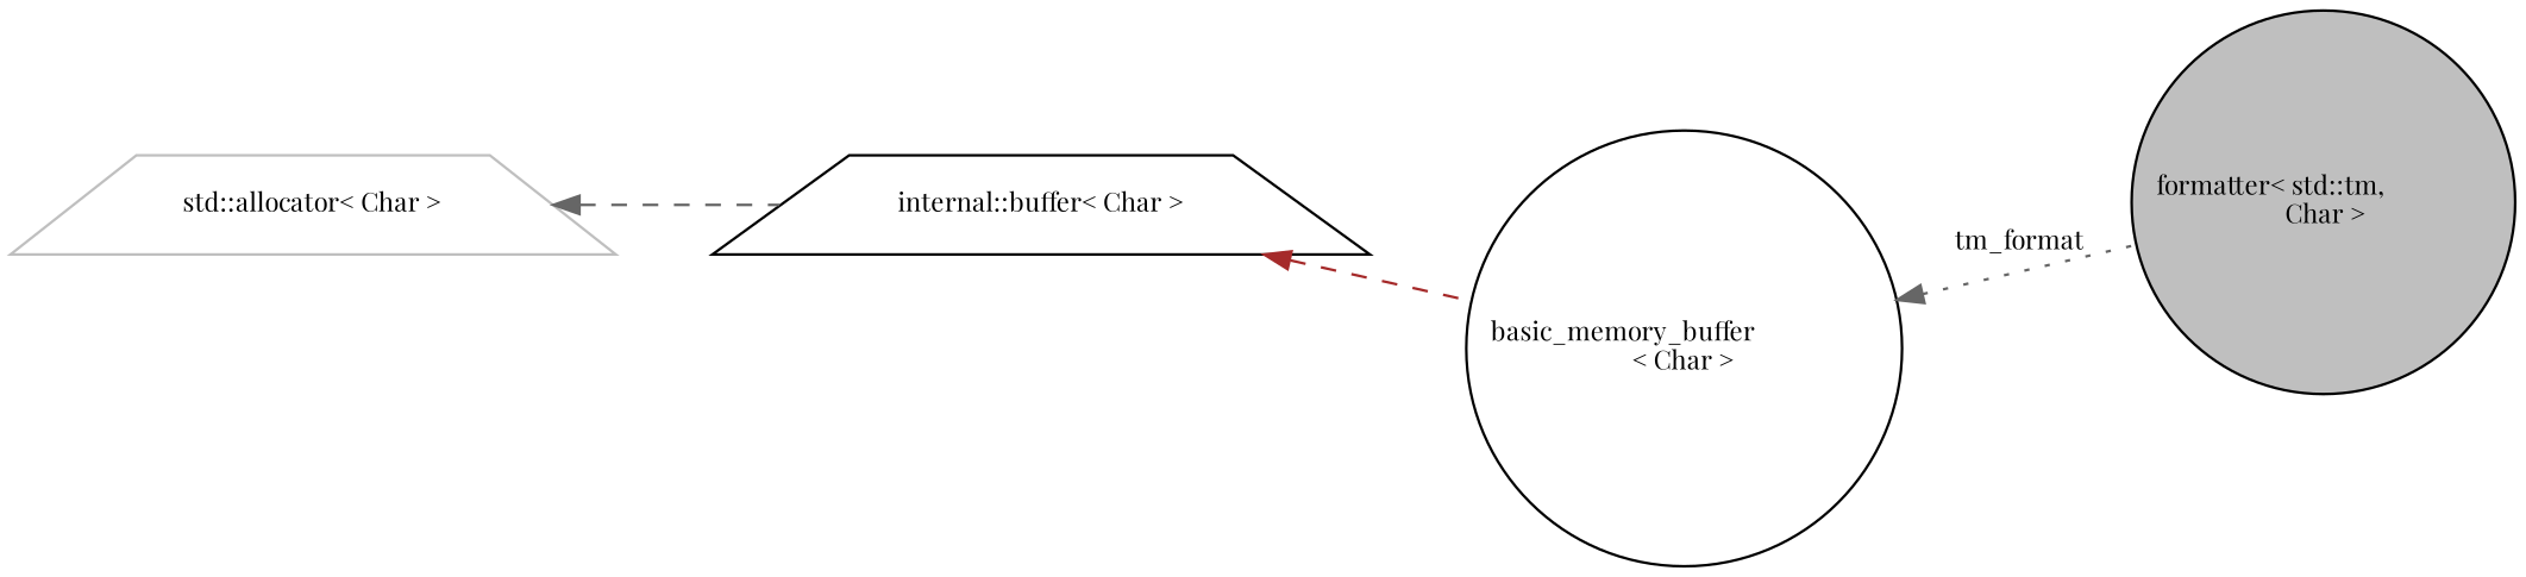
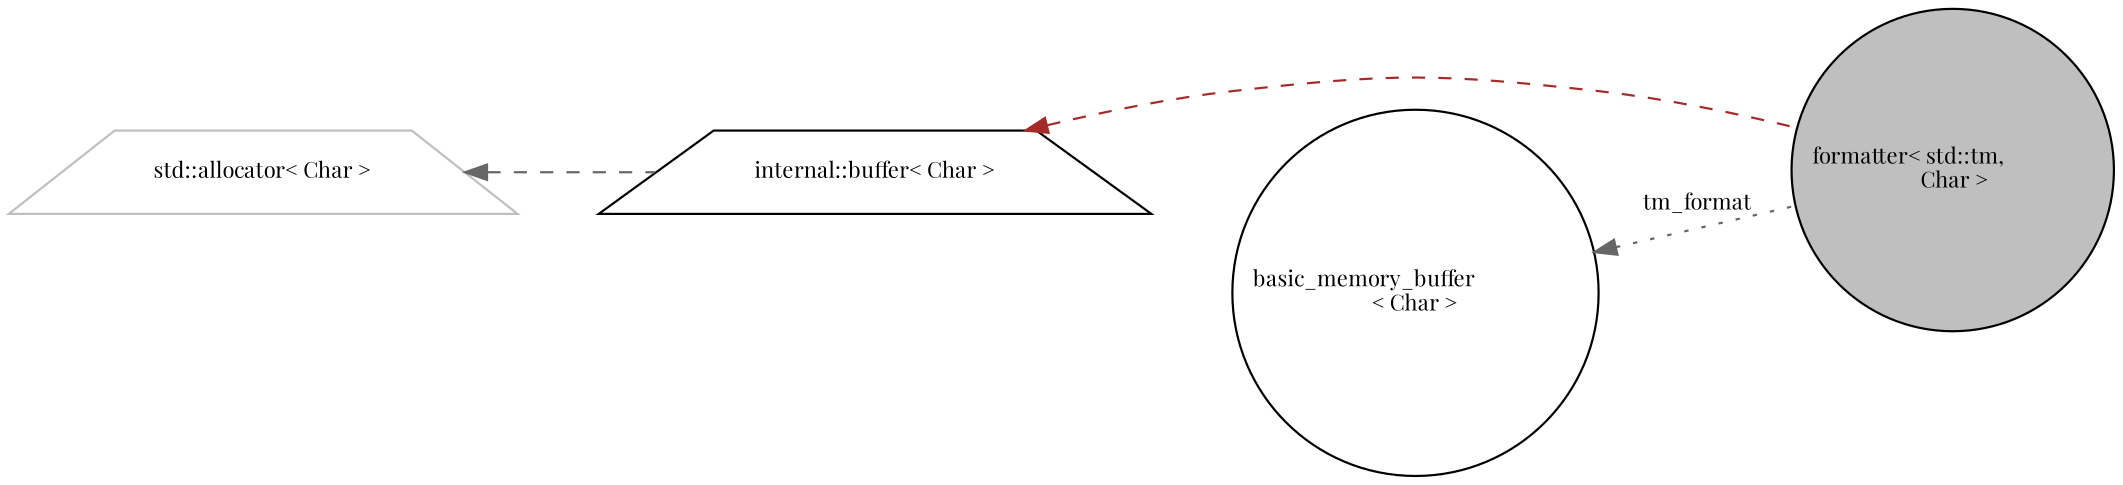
  digraph {
    fontname="Playfair Display"
    rankdir=LR
    node [color=black fillcolor=white fontname="Playfair Display" fontsize=10 shape=circle style=filled]
    edge [color=gray40 dir=back fontname="Playfair Display" fontsize=10 labelfontname=Helvetica labelfontsize=10 style=dashed]
    n1 [fillcolor=grey75 fontcolor=black height=0.2 label="formatter\< std::tm,\l Char \>" width=0.4]
    n2 [height=0.2 label="basic_memory_buffer\l\< Char \>" width=0.4]
    n3 [color=grey75 height=0.2 label="std::allocator\< Char \>" shape=trapezium width=0.4]
    n4 [height=0.2 label="internal::buffer\< Char \>" shape=trapezium width=0.4]
    n2 -> n1 [label=" tm_format" style=dotted]
    n3 -> n4
-   n4 -> n2 [color=brown]
+   n4 -> n1 [color=brown]
  }
